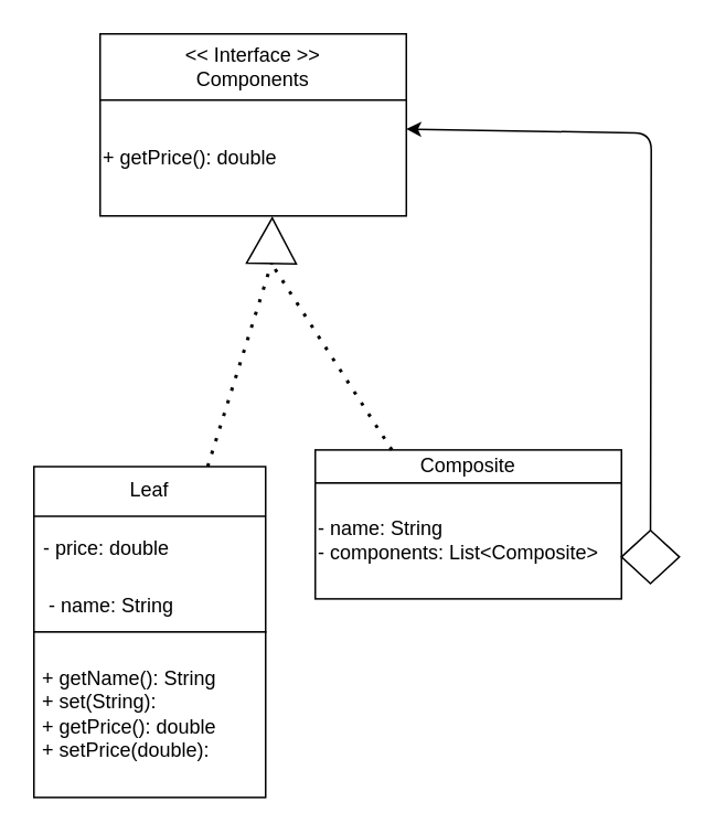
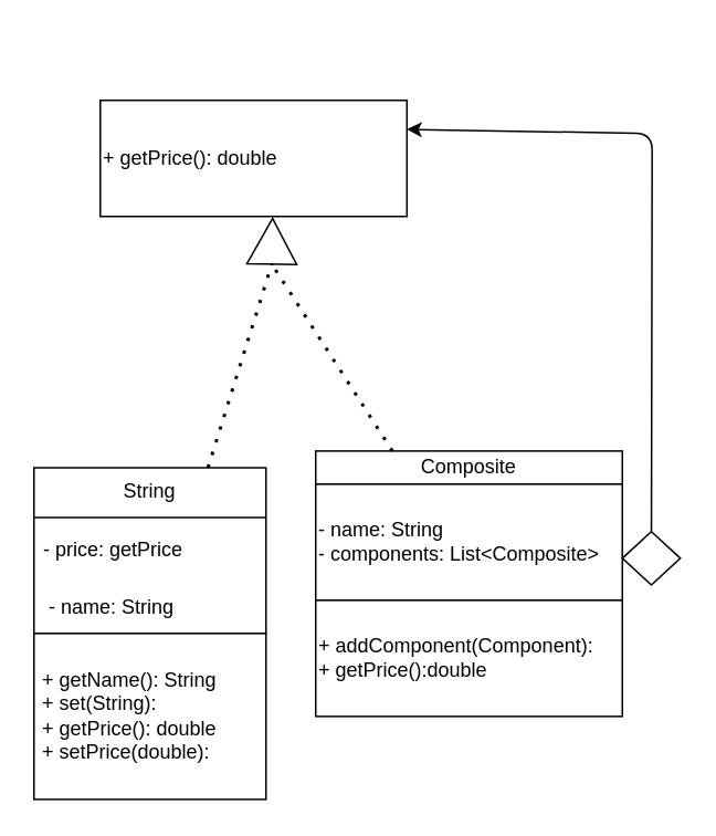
  <mxCell id="0" />
  <mxCell id="1" parent="0" />
- <mxCell id="2" value="Leaf" style="swimlane;fontStyle=0;childLayout=stackLayout;horizontal=1;startSize=30;horizontalStack=0;resizeParent=1;resizeParentMax=0;resizeLast=0;collapsible=1;marginBottom=0;whiteSpace=wrap;html=1;" parent="1" vertex="1"><mxGeometry x="20" y="281.42" width="140" height="100" as="geometry" /></mxCell>
- <mxCell id="3" value="- price: double" style="text;strokeColor=none;fillColor=none;align=left;verticalAlign=middle;spacingLeft=4;spacingRight=4;overflow=hidden;points=[[0,0.5],[1,0.5]];portConstraint=eastwest;rotatable=0;whiteSpace=wrap;html=1;" parent="2" vertex="1"><mxGeometry y="30" width="140" height="40" as="geometry" /></mxCell>
+ <mxCell id="2" value="String" style="swimlane;fontStyle=0;childLayout=stackLayout;horizontal=1;startSize=30;horizontalStack=0;resizeParent=1;resizeParentMax=0;resizeLast=0;collapsible=1;marginBottom=0;whiteSpace=wrap;html=1;" parent="1" vertex="1"><mxGeometry x="20" y="281.42" width="140" height="100" as="geometry" /></mxCell>
+ <mxCell id="3" value="- price: getPrice" style="text;strokeColor=none;fillColor=none;align=left;verticalAlign=middle;spacingLeft=4;spacingRight=4;overflow=hidden;points=[[0,0.5],[1,0.5]];portConstraint=eastwest;rotatable=0;whiteSpace=wrap;html=1;" parent="2" vertex="1"><mxGeometry y="30" width="140" height="40" as="geometry" /></mxCell>
  <mxCell id="4" value="&amp;nbsp;- name: String" style="text;strokeColor=none;fillColor=none;align=left;verticalAlign=middle;spacingLeft=4;spacingRight=4;overflow=hidden;points=[[0,0.5],[1,0.5]];portConstraint=eastwest;rotatable=0;whiteSpace=wrap;html=1;" parent="2" vertex="1"><mxGeometry y="70" width="140" height="30" as="geometry" /></mxCell>
  <mxCell id="5" value="&amp;nbsp;+ getName(): String&lt;br&gt;&amp;nbsp;+ set(String):&lt;br&gt;&amp;nbsp;+ getPrice(): double&amp;nbsp;&lt;br&gt;&amp;nbsp;+ setPrice(double):" style="rounded=0;whiteSpace=wrap;html=1;align=left;" parent="1" vertex="1"><mxGeometry x="20" y="381.42" width="140" height="100" as="geometry" /></mxCell>
  <mxCell id="6" value="Composite" style="rounded=0;whiteSpace=wrap;html=1;" vertex="1" parent="1"><mxGeometry x="190" y="271.42" width="185" height="20" as="geometry" /></mxCell>
  <mxCell id="7" value="- name: String&lt;br&gt;- components: List&amp;lt;Composite&amp;gt;" style="rounded=0;whiteSpace=wrap;html=1;align=left;" vertex="1" parent="1"><mxGeometry x="190" y="291.42" width="185" height="70" as="geometry" /></mxCell>
- <mxCell id="9" value="&amp;lt;&amp;lt; Interface &amp;gt;&amp;gt;&lt;br&gt;Components" style="rounded=0;whiteSpace=wrap;html=1;" vertex="1" parent="1"><mxGeometry x="60" y="20" width="185" height="40" as="geometry" /></mxCell>
+ <mxCell id="8" value="+ addComponent(Component):&lt;br&gt;+ getPrice():double" style="rounded=0;whiteSpace=wrap;html=1;align=left;" vertex="1" parent="1"><mxGeometry x="190" y="361.42" width="185" height="70" as="geometry" /></mxCell>
  <mxCell id="10" value="+ getPrice(): double" style="rounded=0;whiteSpace=wrap;html=1;align=left;" vertex="1" parent="1"><mxGeometry x="60.02" y="60" width="185" height="70" as="geometry" /></mxCell>
  <mxCell id="11" value="" style="endArrow=none;dashed=1;html=1;dashPattern=1 3;strokeWidth=2;entryX=0;entryY=0.5;entryDx=0;entryDy=0;exitX=0.75;exitY=0;exitDx=0;exitDy=0;" edge="1" parent="1" source="2" target="13"><mxGeometry width="50" height="50" relative="1" as="geometry"><mxPoint x="90" y="221.42" as="sourcePoint" /><mxPoint x="140" y="171.42" as="targetPoint" /></mxGeometry></mxCell>
  <mxCell id="12" value="" style="endArrow=none;dashed=1;html=1;dashPattern=1 3;strokeWidth=2;entryX=0;entryY=0.5;entryDx=0;entryDy=0;exitX=0.25;exitY=0;exitDx=0;exitDy=0;" edge="1" parent="1" source="6" target="13"><mxGeometry width="50" height="50" relative="1" as="geometry"><mxPoint x="100" y="231.42" as="sourcePoint" /><mxPoint x="150" y="181.42" as="targetPoint" /></mxGeometry></mxCell>
  <mxCell id="13" value="" style="triangle;whiteSpace=wrap;html=1;rotation=-89;" vertex="1" parent="1"><mxGeometry x="150" y="130" width="27.5" height="30" as="geometry" /></mxCell>
  <mxCell id="14" style="edgeStyle=none;html=1;entryX=1;entryY=0.25;entryDx=0;entryDy=0;" edge="1" parent="1" source="15" target="10"><mxGeometry relative="1" as="geometry"><Array as="points"><mxPoint x="393" y="80" /></Array></mxGeometry></mxCell>
  <mxCell id="15" value="" style="rhombus;whiteSpace=wrap;html=1;rotation=0;" vertex="1" parent="1"><mxGeometry x="375" y="320" width="35" height="32.13" as="geometry" /></mxCell>
